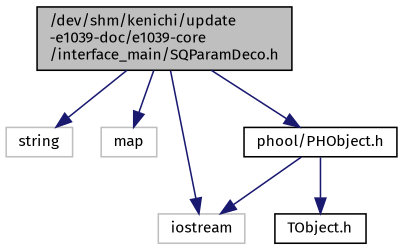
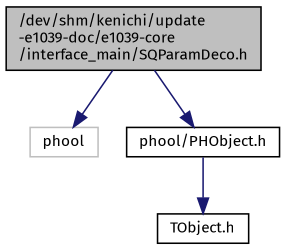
  digraph {
    fontname="Fira Sans"
    node [color=black fontname="Fira Sans" fontsize=10 shape=record]
    edge [color=midnightblue fontname="Fira Sans" fontsize=10 labelfontname=FreeSans labelfontsize=10 style=solid]
    n1 [fillcolor=grey75 fontcolor=black height=0.2 label="/dev/shm/kenichi/update\l-e1039-doc/e1039-core\l/interface_main/SQParamDeco.h" style=filled width=0.4]
-   n2 [color=grey75 height=0.2 label=string width=0.4]
-   n3 [color=grey75 height=0.2 label=map width=0.4]
-   n4 [color=grey75 height=0.2 label=iostream width=0.4]
+   n3 [color=grey75 height=0.2 label=phool width=0.4]
    n5 [height=0.2 label="phool/PHObject.h" width=0.4]
    n6 [height=0.2 label="TObject.h" width=0.4]
-   n1 -> n2
    n1 -> n3
-   n1 -> n4
    n1 -> n5
-   n5 -> n4
    n5 -> n6
  }
